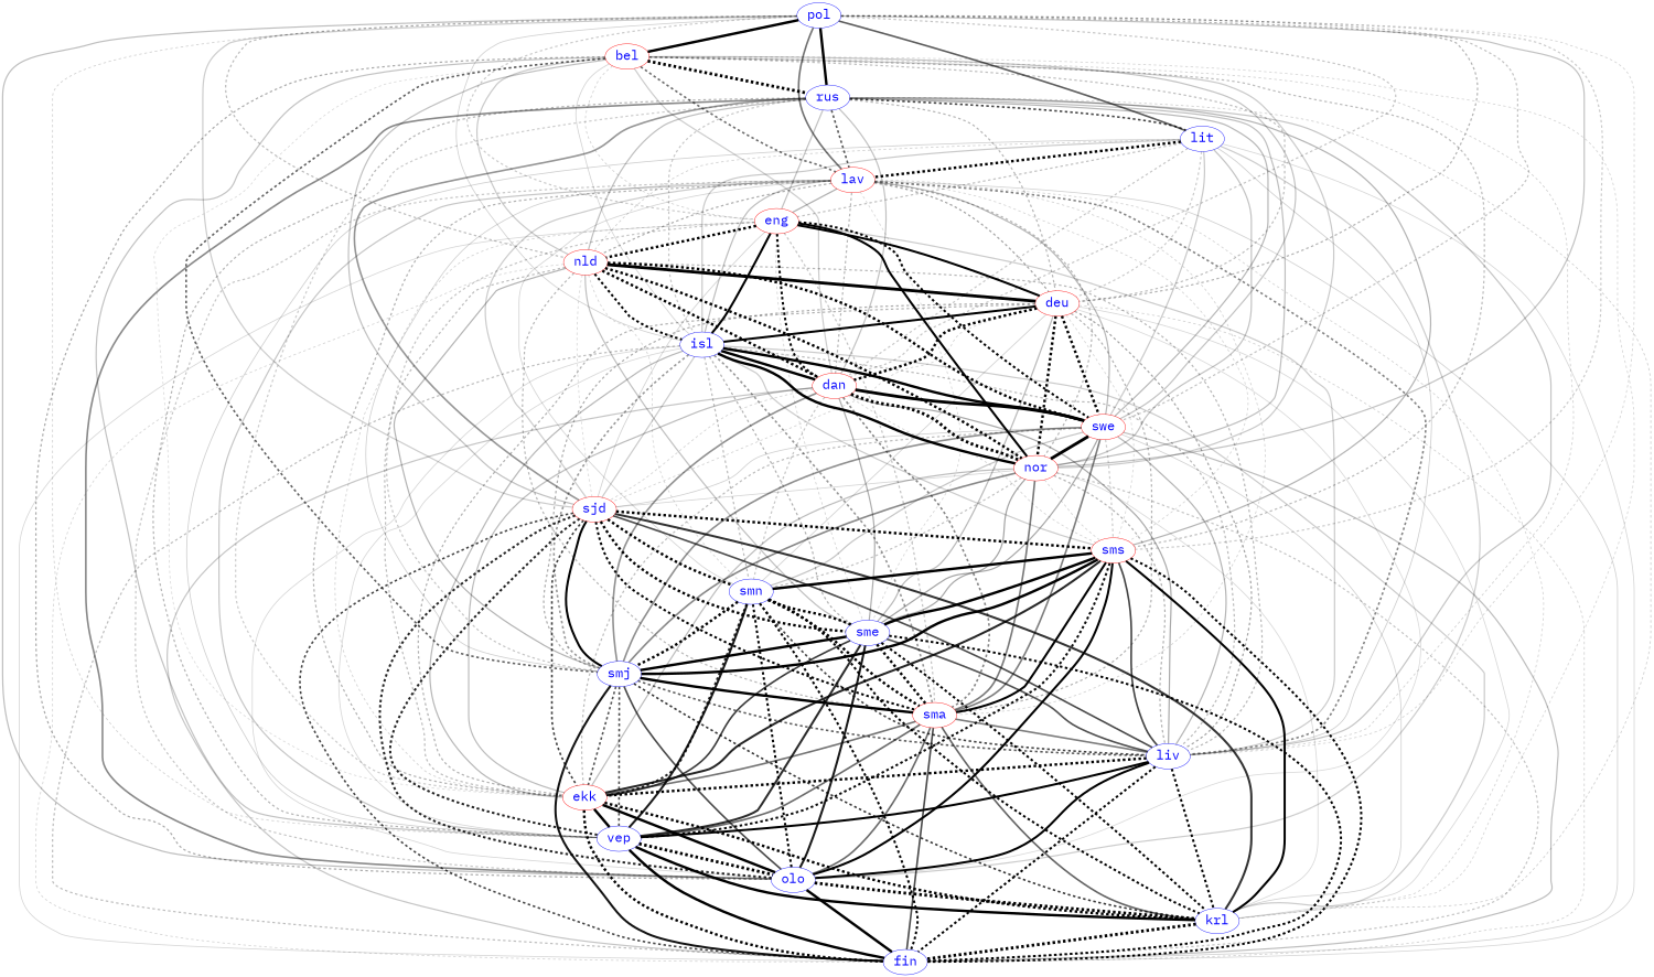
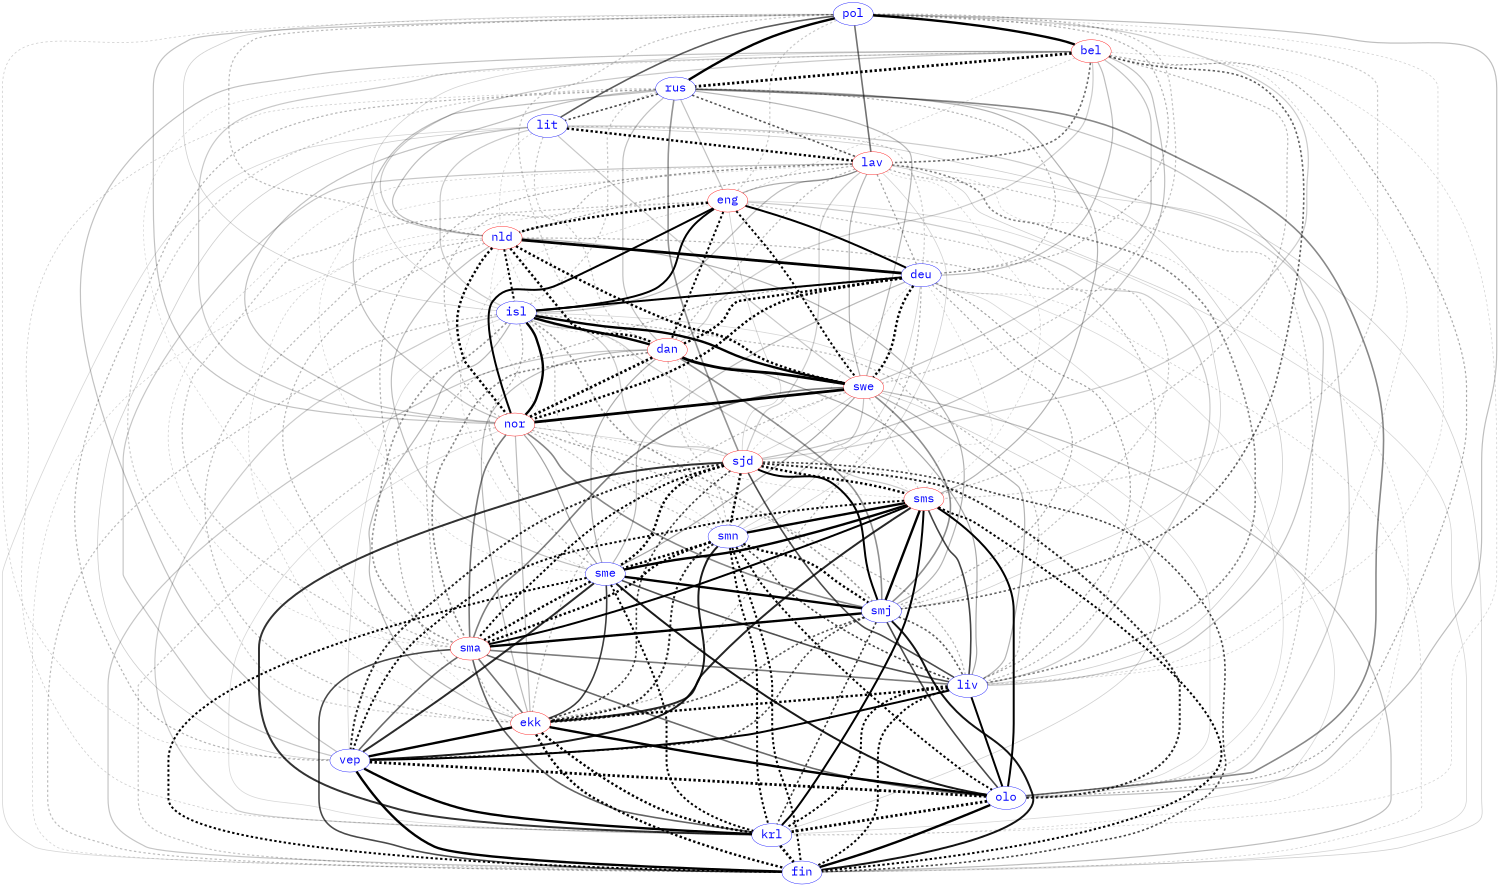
  digraph {
    fontname="IBM Plex Mono"
    splines=true
    node [color=red fontcolor=blue fontname="IBM Plex Mono" fontsize=30]
    edge [color="#000000ff" dir=none fontname="IBM Plex Mono" penwidth=3 style=bold]
    bel [height=0.05 width=0.1]
    dan [height=0.05 width=0.1]
-   deu [height=0.05 width=0.1]
+   deu [color=blue height=0.05 width=0.1]
    ekk [height=0.05 width=0.1]
    eng [height=0.05 width=0.1]
    isl [color=blue height=0.05 width=0.1]
    krl [color=blue height=0.05 width=0.1]
    lav [height=0.05 width=0.1]
    lit [color=blue height=0.05 width=0.1]
    liv [color=blue height=0.05 width=0.1]
    nld [height=0.05 width=0.1]
    nor [height=0.05 width=0.1]
    olo [color=blue height=0.05 width=0.1]
    rus [color=blue height=0.05 width=0.1]
    sjd [height=0.05 width=0.1]
    sms [height=0.05 width=0.1]
    swe [height=0.05 width=0.1]
    vep [color=blue height=0.05 width=0.1]
    fin [color=blue height=0.05 width=0.1]
    sma [height=0.05 width=0.1]
    sme [color=blue height=0.05 width=0.1]
    smj [color=blue height=0.05 width=0.1]
    smn [color=blue height=0.05 width=0.1]
    pol [color=blue height=0.05 width=0.1]
    subgraph sub_1 {
      bel
      dan
      deu
      ekk
      eng
      isl
      krl
      lav
      lit
      liv
      nld
      nor
      olo
      rus
      sjd
      sms
      swe
      vep
      fin
      sma
      sme
      smj
      smn
      pol
    }
    subgraph sub_2 {
    }
    subgraph sub_3 {
    }
    subgraph sub_4 {
    }
    bel -> dan [color="#00000033"]
-   bel -> deu [color="#00000042" style=dashed]
+   bel -> deu [color="#00000042"]
    bel -> ekk [color="#00000026" penwidth=2 style=dashed]
    bel -> eng [color="#0000002f" penwidth=2 style=dashed]
    bel -> isl [color="#0000002c" penwidth=2]
    bel -> krl [color="#0000002b" penwidth=2 style=dashed]
    bel -> lav [color="#00000094" penwidth=4 style=dashed]
    bel -> liv [color="#00000030" penwidth=2 style=dashed]
    bel -> nld [color="#00000036"]
    bel -> nor [color="#00000036"]
    bel -> olo [color="#00000056" style=dashed]
    bel -> rus [penwidth=7 style=dashed]
    bel -> sjd [color="#0000003f"]
    bel -> sms [color="#00000044" style=dashed]
    bel -> swe [color="#0000003d"]
    bel -> vep [color="#0000003d"]
    bel -> smj [color="#0000009f" penwidth=4 style=dashed]
    dan -> ekk [color="#00000044"]
    dan -> liv [color="#00000056"]
    dan -> nor [penwidth=7 style=dashed]
    dan -> sjd [color="#0000002e" penwidth=2 style=dashed]
    dan -> sms [color="#0000002d" penwidth=2 style=dashed]
    dan -> swe [penwidth=7]
    dan -> fin [color="#0000003a"]
    dan -> sma [color="#0000007a" penwidth=4 style=dashed]
    dan -> sme [color="#00000052"]
    dan -> smj [color="#0000006f" penwidth=4]
    dan -> smn [color="#00000039" style=dashed]
    deu -> dan [penwidth=6 style=dashed]
    deu -> ekk [color="#0000004f" style=dashed]
    deu -> isl [penwidth=5]
    deu -> krl [color="#00000028" penwidth=2]
    deu -> liv [color="#0000005c" style=dashed]
    deu -> nor [penwidth=6 style=dashed]
    deu -> olo [color="#00000026" penwidth=2]
    deu -> sjd [color="#0000002e" penwidth=2 style=dashed]
    deu -> sms [color="#0000002a" penwidth=2 style=dashed]
    deu -> swe [penwidth=6 style=dashed]
    deu -> fin [color="#00000030" penwidth=2 style=dashed]
    deu -> sma [color="#0000004d" style=dashed]
    deu -> sme [color="#00000047"]
    deu -> smj [color="#00000054" style=dashed]
    deu -> smn [color="#0000002f" penwidth=2]
    ekk -> krl [penwidth=6 style=dashed]
    ekk -> olo [penwidth=6]
    ekk -> vep [penwidth=6]
    ekk -> fin [penwidth=6 style=dashed]
    eng -> dan [penwidth=5 style=dashed]
    eng -> deu [penwidth=5]
    eng -> ekk [color="#0000002f" penwidth=2 style=dashed]
    eng -> isl [penwidth=5]
    eng -> liv [color="#00000034"]
    eng -> nld [penwidth=6 style=dashed]
    eng -> nor [penwidth=5]
    eng -> sjd [color="#0000002e" penwidth=2]
    eng -> swe [penwidth=5 style=dashed]
    eng -> fin [color="#00000029" penwidth=2]
    eng -> sma [color="#0000003d" style=dashed]
    eng -> sme [color="#0000002e" penwidth=2 style=dashed]
    eng -> smj [color="#0000003b" style=dashed]
    isl -> dan [penwidth=6]
    isl -> ekk [color="#00000048"]
    isl -> krl [color="#00000034"]
    isl -> liv [color="#00000045" style=dashed]
    isl -> nor [penwidth=6]
    isl -> olo [color="#00000029" penwidth=2]
    isl -> sjd [color="#00000035"]
    isl -> sms [color="#00000034"]
    isl -> swe [penwidth=6]
    isl -> vep [color="#00000029" penwidth=2]
    isl -> fin [color="#00000043" style=dashed]
    isl -> sma [color="#00000069" penwidth=4 style=dashed]
    isl -> sme [color="#00000050" style=dashed]
    isl -> smj [color="#00000067" penwidth=4 style=dashed]
    isl -> smn [color="#00000044" style=dashed]
    krl -> fin [penwidth=7 style=dashed]
    lav -> dan [color="#00000049" style=dashed]
    lav -> deu [color="#0000005e" style=dashed]
    lav -> ekk [color="#0000004e" style=dashed]
    lav -> eng [color="#00000051"]
    lav -> isl [color="#00000042"]
    lav -> krl [color="#0000002d" penwidth=2 style=dashed]
    lav -> liv [color="#0000007b" penwidth=4 style=dashed]
    lav -> nld [color="#00000054" style=dashed]
    lav -> nor [color="#0000004b" style=dashed]
    lav -> olo [color="#00000039" style=dashed]
    lav -> sjd [color="#00000034"]
    lav -> sms [color="#0000002c" penwidth=2 style=dashed]
    lav -> swe [color="#00000049"]
    lav -> vep [color="#00000039"]
    lav -> fin [color="#0000002f" penwidth=2]
    lav -> sma [color="#0000002e" penwidth=2 style=dashed]
    lav -> sme [color="#0000002a" penwidth=2 style=dashed]
    lav -> smj [color="#00000030" penwidth=2]
    lav -> smn [color="#0000002c" penwidth=2]
    lit -> dan [color="#00000038" style=dashed]
    lit -> deu [color="#00000034" style=dashed]
-   lit -> eng [color="#00000040" style=dashed]
    lit -> isl [color="#00000036"]
    lit -> lav [penwidth=6 style=dashed]
    lit -> liv [color="#00000032" penwidth=2]
    lit -> nld [color="#00000031" penwidth=2 style=dashed]
    lit -> nor [color="#0000003d"]
    lit -> olo [color="#00000033"]
    lit -> swe [color="#00000037"]
    lit -> vep [color="#00000031" penwidth=2]
    lit -> fin [color="#00000029" penwidth=2]
    liv -> ekk [penwidth=6 style=dashed]
    liv -> krl [penwidth=5 style=dashed]
    liv -> olo [penwidth=5]
    liv -> vep [penwidth=5]
    liv -> fin [penwidth=5 style=dashed]
    nld -> dan [penwidth=6 style=dashed]
    nld -> deu [penwidth=7]
    nld -> ekk [color="#00000044" style=dashed]
    nld -> isl [penwidth=5 style=dashed]
    nld -> liv [color="#00000048" style=dashed]
    nld -> nor [penwidth=6 style=dashed]
    nld -> sjd [color="#00000028" penwidth=2 style=dashed]
    nld -> swe [penwidth=6 style=dashed]
    nld -> fin [color="#0000002c" penwidth=2 style=dashed]
    nld -> sma [color="#00000049" style=dashed]
    nld -> sme [color="#00000040"]
    nld -> smj [color="#0000004c"]
    nld -> smn [color="#0000002c" penwidth=2 style=dashed]
    nor -> ekk [color="#00000043"]
    nor -> krl [color="#00000027" penwidth=2]
    nor -> liv [color="#00000050" style=dashed]
    nor -> sjd [color="#0000002b" penwidth=2]
    nor -> sms [color="#0000002e" penwidth=2 style=dashed]
    nor -> fin [color="#0000003b" style=dashed]
    nor -> sma [color="#00000087" penwidth=4]
    nor -> sme [color="#0000005c"]
    nor -> smj [color="#00000078" penwidth=4]
    nor -> smn [color="#0000003e" style=dashed]
    olo -> krl [penwidth=7 style=dashed]
    olo -> fin [penwidth=6]
    rus -> dan [color="#0000003e"]
    rus -> deu [color="#0000004a" style=dashed]
    rus -> ekk [color="#00000033" style=dashed]
    rus -> eng [color="#0000003e"]
    rus -> isl [color="#00000039" style=dashed]
    rus -> krl [color="#00000032" penwidth=2 style=dashed]
    rus -> lav [color="#000000aa" penwidth=4 style=dashed]
    rus -> lit [color="#000000ba" penwidth=4 style=dashed]
    rus -> liv [color="#0000003b"]
    rus -> nld [color="#00000041"]
    rus -> nor [color="#00000041"]
    rus -> olo [color="#00000077" penwidth=4]
    rus -> sjd [color="#0000006a" penwidth=4]
    rus -> sms [color="#0000004c"]
    rus -> swe [color="#00000048"]
    rus -> vep [color="#0000004b" style=dashed]
    sjd -> ekk [color="#000000c2" penwidth=4 style=dashed]
    sjd -> krl [color="#000000cd" penwidth=5]
    sjd -> liv [color="#000000b5" penwidth=4]
    sjd -> olo [color="#000000da" penwidth=5 style=dashed]
    sjd -> sms [penwidth=6 style=dashed]
    sjd -> vep [color="#000000dd" penwidth=5 style=dashed]
    sjd -> fin [color="#000000ba" penwidth=4 style=dashed]
    sjd -> sma [penwidth=5 style=dashed]
    sjd -> sme [penwidth=6 style=dashed]
    sjd -> smj [penwidth=5]
    sjd -> smn [penwidth=6 style=dashed]
    sms -> ekk [color="#000000d9" penwidth=5]
    sms -> krl [penwidth=5]
    sms -> liv [color="#000000bc" penwidth=4]
    sms -> olo [penwidth=5]
    sms -> vep [color="#000000f6" penwidth=5 style=dashed]
    sms -> fin [penwidth=5 style=dashed]
    sms -> sma [penwidth=5]
    sms -> sme [penwidth=6]
    sms -> smj [penwidth=6]
    sms -> smn [penwidth=6]
    swe -> ekk [color="#00000044" style=dashed]
    swe -> krl [color="#0000002f" penwidth=2]
    swe -> liv [color="#0000004b"]
    swe -> nor [penwidth=7]
    swe -> sjd [color="#0000002f" penwidth=2]
    swe -> sms [color="#00000035" style=dashed]
    swe -> fin [color="#00000042"]
    swe -> sma [color="#00000082" penwidth=4]
    swe -> sme [color="#00000058"]
    swe -> smj [color="#00000071" penwidth=4]
    swe -> smn [color="#0000003b"]
    vep -> krl [penwidth=6]
    vep -> olo [penwidth=7 style=dashed]
    vep -> fin [penwidth=6]
    sma -> ekk [color="#0000008d" penwidth=4]
    sma -> krl [color="#0000009c" penwidth=4]
    sma -> liv [color="#00000083" penwidth=4]
    sma -> olo [color="#00000096" penwidth=4]
    sma -> vep [color="#00000096" penwidth=4]
    sma -> fin [color="#000000b6" penwidth=4]
    sme -> ekk [color="#000000c4" penwidth=4]
    sme -> krl [penwidth=5 style=dashed]
    sme -> liv [color="#000000b0" penwidth=4]
    sme -> olo [color="#000000e7" penwidth=5]
    sme -> vep [color="#000000d4" penwidth=5]
    sme -> fin [penwidth=5 style=dashed]
    sme -> sma [penwidth=6 style=dashed]
    sme -> smj [penwidth=6]
    smj -> ekk [color="#000000ab" penwidth=4 style=dashed]
    smj -> krl [color="#000000ca" penwidth=4 style=dashed]
    smj -> liv [color="#000000a1" penwidth=4 style=dashed]
    smj -> olo [color="#000000b7" penwidth=4]
    smj -> vep [color="#000000b4" penwidth=4 style=dashed]
    smj -> fin [color="#000000ed" penwidth=5]
    smj -> sma [penwidth=6]
    smn -> ekk [color="#000000db" penwidth=5 style=dashed]
    smn -> krl [penwidth=5 style=dashed]
    smn -> liv [color="#000000bd" penwidth=4 style=dashed]
    smn -> olo [penwidth=5 style=dashed]
    smn -> vep [color="#000000e5" penwidth=5]
    smn -> fin [penwidth=5 style=dashed]
    smn -> sma [penwidth=6 style=dashed]
    smn -> sme [penwidth=6 style=dashed]
    smn -> smj [penwidth=6 style=dashed]
    pol -> bel [penwidth=6]
    pol -> dan [color="#0000003a" style=dashed]
    pol -> deu [color="#0000004d" style=dashed]
    pol -> eng [color="#00000035" style=dashed]
    pol -> isl [color="#0000002f" penwidth=2]
    pol -> lav [color="#0000008e" penwidth=4]
    pol -> lit [color="#000000a3" penwidth=4]
    pol -> liv [color="#0000002d" penwidth=2 style=dashed]
    pol -> nld [color="#00000044" style=dashed]
    pol -> nor [color="#0000003d"]
    pol -> olo [color="#00000041"]
    pol -> rus [penwidth=6]
    pol -> sjd [color="#00000033"]
    pol -> sms [color="#00000034" style=dashed]
    pol -> swe [color="#0000003e" style=dashed]
    pol -> vep [color="#00000030" penwidth=2 style=dashed]
  }
